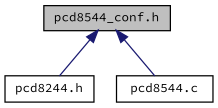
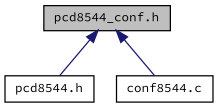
  digraph {
    fontname="Source Code Pro"
    node [color=black fillcolor=white fontname="Source Code Pro" fontsize=10 shape=record style=filled]
    edge [color=midnightblue dir=back fontname="Source Code Pro" fontsize=10 labelfontname=Helvetica labelfontsize=10 style=solid]
    n1 [fillcolor=grey75 fontcolor=black height=0.2 label="pcd8544_conf.h" width=0.4]
-   n2 [height=0.2 label="pcd8244.h" width=0.4]
-   n3 [height=0.2 label="pcd8544.c" width=0.4]
+   n2 [height=0.2 label="pcd8544.h" width=0.4]
+   n3 [height=0.2 label="conf8544.c" width=0.4]
    n1 -> n2
    n1 -> n3
  }
